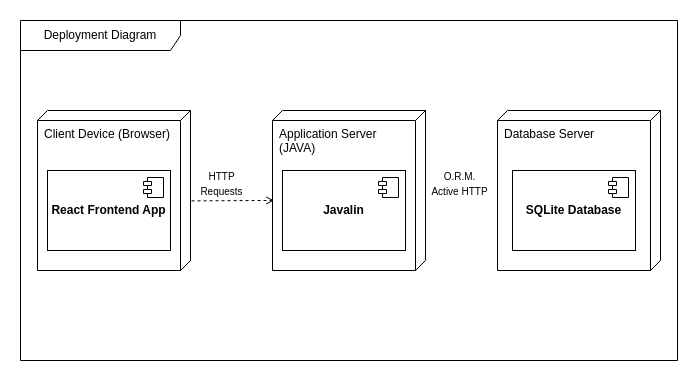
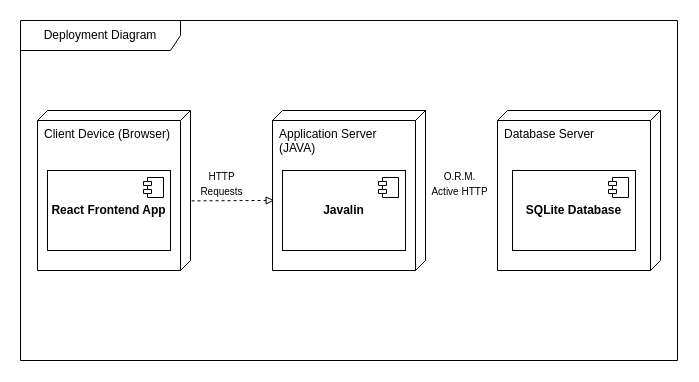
  <mxCell id="0" />
  <mxCell id="1" parent="0" />
  <mxCell id="2" value="Deployment Diagram" style="shape=umlFrame;whiteSpace=wrap;html=1;pointerEvents=0;recursiveResize=0;container=1;collapsible=0;width=160;" parent="1" vertex="1"><mxGeometry x="20" y="20" width="657" height="340" as="geometry" /></mxCell>
  <mxCell id="3" value="" style="group" parent="2" vertex="1" connectable="0"><mxGeometry x="37" y="90" width="153" height="160" as="geometry" /></mxCell>
  <mxCell id="4" value="" style="group" parent="3" vertex="1" connectable="0"><mxGeometry x="-20" width="153" height="160" as="geometry" /></mxCell>
  <mxCell id="5" value="Client Device (Browser)" style="verticalAlign=top;align=left;shape=cube;size=10;direction=south;fontStyle=0;html=1;boundedLbl=1;spacingLeft=5;whiteSpace=wrap;" parent="4" vertex="1"><mxGeometry width="153" height="160" as="geometry" /></mxCell>
  <mxCell id="6" value="&lt;b&gt;React Frontend App&lt;/b&gt;" style="html=1;dropTarget=0;whiteSpace=wrap;" parent="4" vertex="1"><mxGeometry x="10" y="60" width="123" height="80" as="geometry" /></mxCell>
  <mxCell id="7" value="" style="shape=module;jettyWidth=8;jettyHeight=4;" parent="6" vertex="1"><mxGeometry x="1" width="20" height="20" relative="1" as="geometry"><mxPoint x="-27" y="7" as="offset" /></mxGeometry></mxCell>
  <mxCell id="8" value="" style="group" parent="2" vertex="1" connectable="0"><mxGeometry x="252" y="90" width="153" height="160" as="geometry" /></mxCell>
  <mxCell id="9" value="" style="group" parent="8" vertex="1" connectable="0"><mxGeometry width="153" height="160" as="geometry" /></mxCell>
  <mxCell id="10" value="Application Server (JAVA)" style="verticalAlign=top;align=left;shape=cube;size=10;direction=south;fontStyle=0;html=1;boundedLbl=1;spacingLeft=5;whiteSpace=wrap;" parent="9" vertex="1"><mxGeometry width="153" height="160" as="geometry" /></mxCell>
  <mxCell id="11" value="&lt;b&gt;Javalin&lt;/b&gt;" style="html=1;dropTarget=0;whiteSpace=wrap;" parent="9" vertex="1"><mxGeometry x="10" y="60" width="123" height="80" as="geometry" /></mxCell>
  <mxCell id="12" value="" style="shape=module;jettyWidth=8;jettyHeight=4;" parent="11" vertex="1"><mxGeometry x="1" width="20" height="20" relative="1" as="geometry"><mxPoint x="-27" y="7" as="offset" /></mxGeometry></mxCell>
  <mxCell id="13" value="" style="group" parent="2" vertex="1" connectable="0"><mxGeometry x="477" y="90" width="163" height="160" as="geometry" /></mxCell>
  <mxCell id="14" value="Database Server" style="verticalAlign=top;align=left;shape=cube;size=10;direction=south;fontStyle=0;html=1;boundedLbl=1;spacingLeft=5;whiteSpace=wrap;" parent="13" vertex="1"><mxGeometry width="163" height="160" as="geometry" /></mxCell>
  <mxCell id="15" value="&lt;b&gt;SQLite Database&lt;/b&gt;" style="html=1;dropTarget=0;whiteSpace=wrap;" parent="13" vertex="1"><mxGeometry x="15" y="60" width="123" height="80" as="geometry" /></mxCell>
  <mxCell id="16" value="" style="shape=module;jettyWidth=8;jettyHeight=4;" parent="15" vertex="1"><mxGeometry x="1" width="20" height="20" relative="1" as="geometry"><mxPoint x="-27" y="7" as="offset" /></mxGeometry></mxCell>
- <mxCell id="17" value="" style="html=1;verticalAlign=bottom;labelBackgroundColor=none;endArrow=open;endFill=0;dashed=1;rounded=0;entryX=0.562;entryY=0.989;entryDx=0;entryDy=0;entryPerimeter=0;exitX=0.565;exitY=-0.007;exitDx=0;exitDy=0;exitPerimeter=0;" parent="2" source="5" target="10" edge="1"><mxGeometry width="160" relative="1" as="geometry"><mxPoint x="207" y="180" as="sourcePoint" /><mxPoint x="347" y="180" as="targetPoint" /></mxGeometry></mxCell>
+ <mxCell id="17" value="" style="html=1;verticalAlign=bottom;labelBackgroundColor=none;endArrow=block;endFill=0;dashed=1;rounded=0;entryX=0.562;entryY=0.989;entryDx=0;entryDy=0;entryPerimeter=0;exitX=0.565;exitY=-0.007;exitDx=0;exitDy=0;exitPerimeter=0;" parent="2" source="5" target="10" edge="1"><mxGeometry width="160" relative="1" as="geometry"><mxPoint x="207" y="180" as="sourcePoint" /><mxPoint x="347" y="180" as="targetPoint" /></mxGeometry></mxCell>
  <mxCell id="18" value="&lt;font style=&quot;font-size: 10px;&quot;&gt;HTTP&lt;/font&gt;&lt;div&gt;&lt;font style=&quot;font-size: 10px;&quot;&gt;Requests&lt;/font&gt;&lt;/div&gt;" style="text;html=1;align=center;verticalAlign=middle;resizable=0;points=[];autosize=1;strokeColor=none;fillColor=none;" parent="2" vertex="1"><mxGeometry x="166" y="143" width="70" height="40" as="geometry" /></mxCell>
  <mxCell id="19" value="&lt;div&gt;&lt;font style=&quot;font-size: 10px;&quot;&gt;O.R.M.&lt;/font&gt;&lt;/div&gt;&lt;font style=&quot;font-size: 10px;&quot;&gt;Active HTTP&lt;/font&gt;" style="text;html=1;align=center;verticalAlign=middle;resizable=0;points=[];autosize=1;strokeColor=none;fillColor=none;" parent="1" vertex="1"><mxGeometry x="419" y="163" width="80" height="40" as="geometry" /></mxCell>
